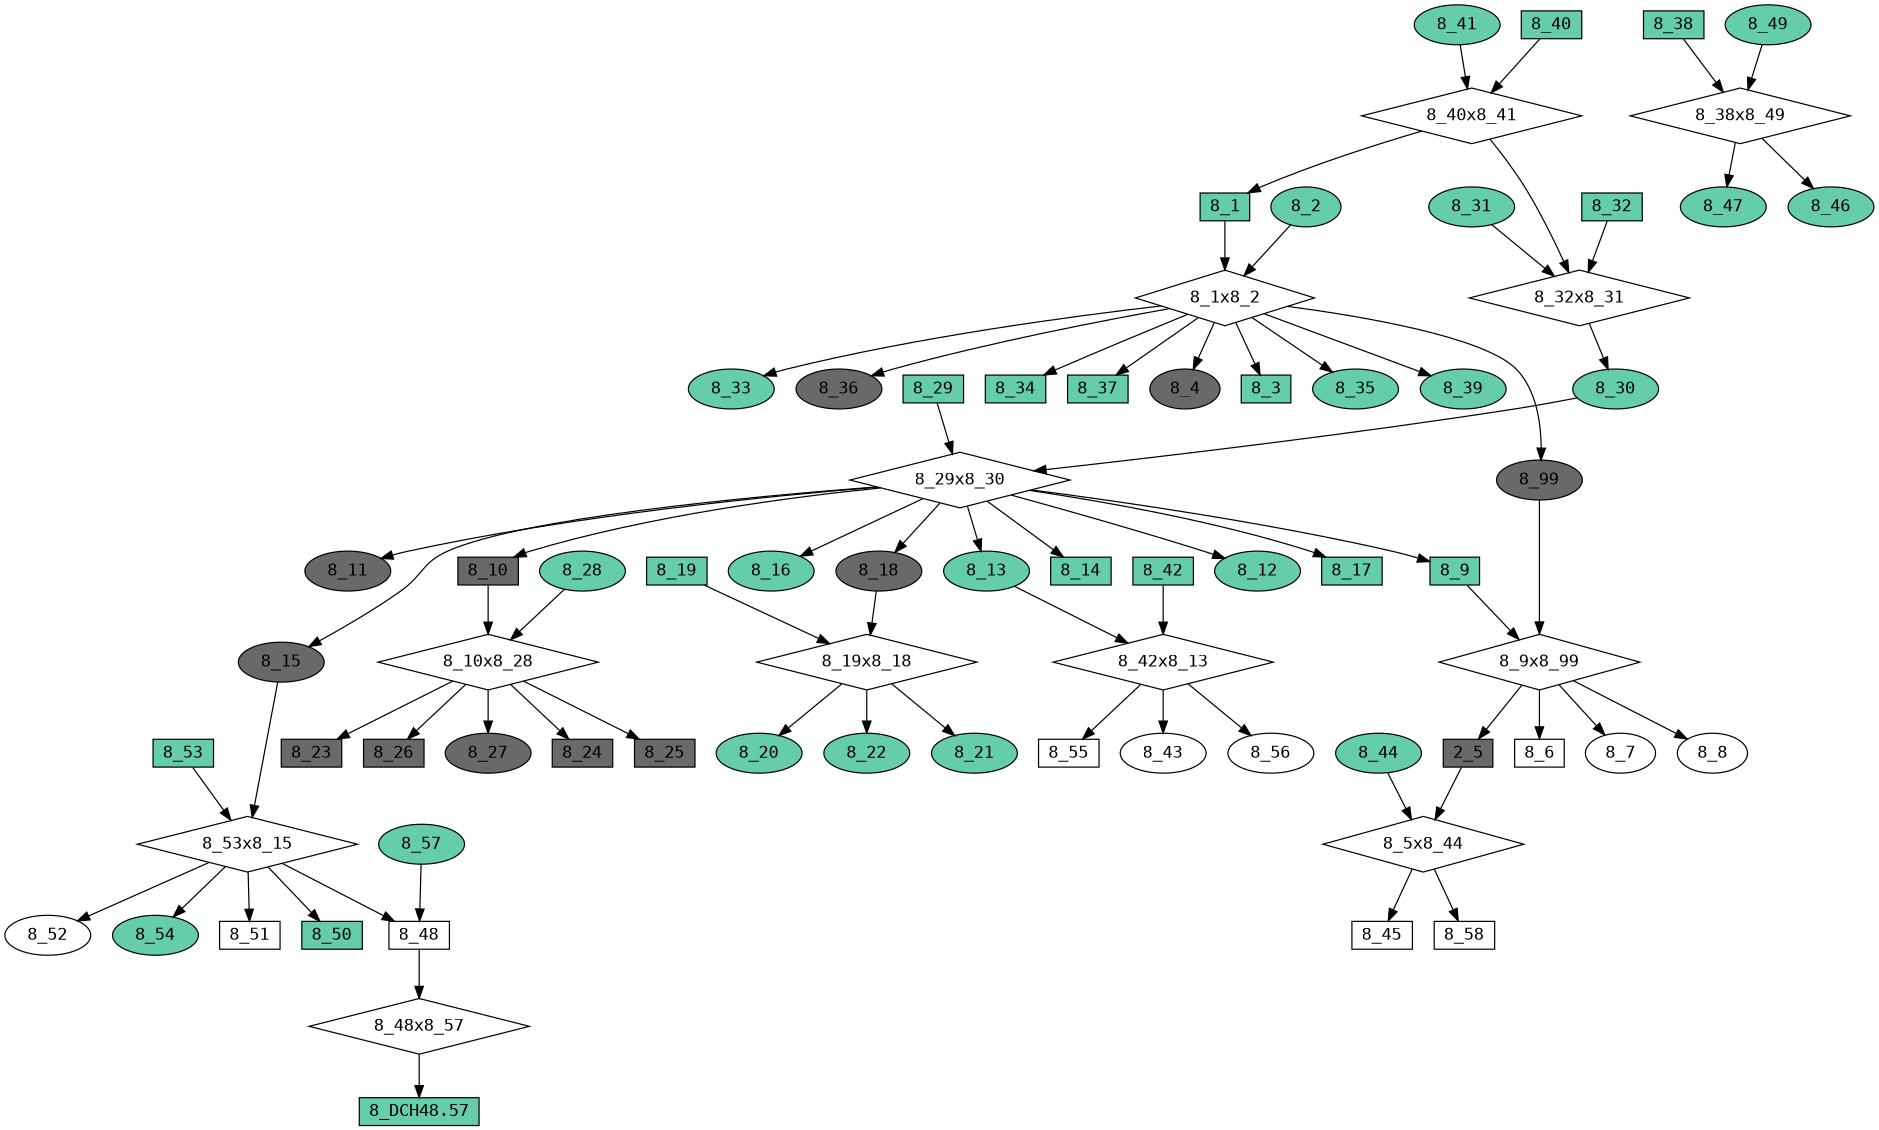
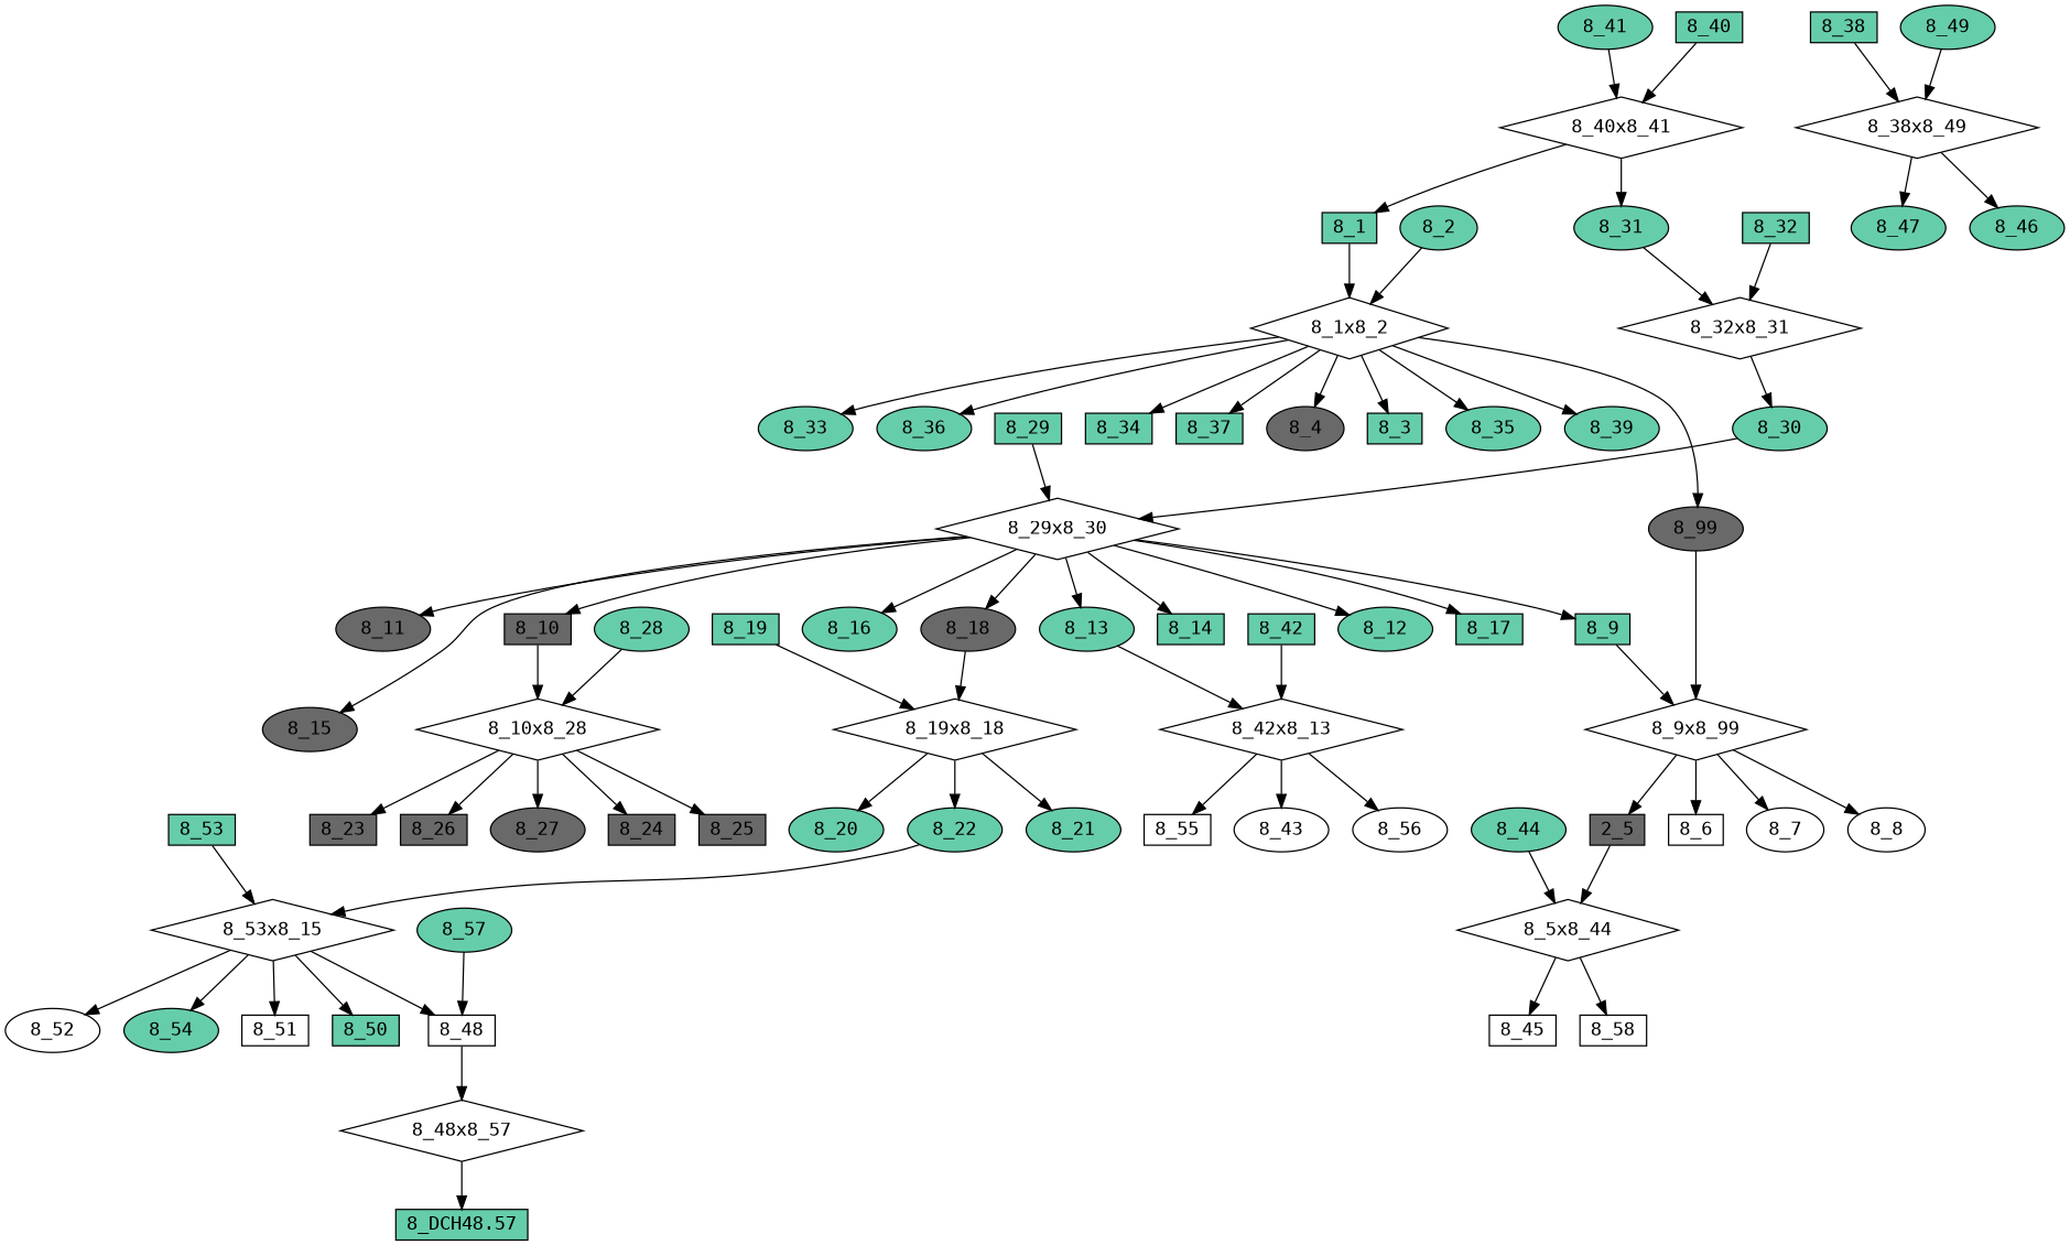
  digraph {
    fontname="DejaVu Sans Mono"
    node [fillcolor=aquamarine3 fontcolor=black fontname="DejaVu Sans Mono" regular=0 shape=ellipse style=filled]
    edge [fontname="DejaVu Sans Mono"]
    "8_7" [fillcolor=white height=0.3 width=0.5]
    "8_9x8_99" [height=.1 shape=diamond width=.1 fillcolor="" fontcolor="" regular="" style=""]
    "8_8" [fillcolor=white height=0.3 width=0.5]
    n4 [fillcolor=dimgrey height=0.3 label="2_5" shape=box width=0.5]
    "8_6" [fillcolor=white height=0.3 shape=box width=0.5]
    "8_5x8_44" [height=.1 shape=diamond width=.1 fillcolor="" fontcolor="" regular="" style=""]
    "8_17" [height=0.3 shape=box width=0.5]
    "8_29x8_30" [height=.1 shape=diamond width=.1 fillcolor="" fontcolor="" regular="" style=""]
    "8_11" [fillcolor=dimgrey height=0.3 width=0.5]
    "8_10" [fillcolor=dimgrey height=0.3 shape=box width=0.5]
    "8_9" [height=0.3 shape=box width=0.5]
    "8_16" [height=0.3 width=0.5]
    "8_15" [fillcolor=dimgrey height=0.3 width=0.5]
    "8_18" [fillcolor=dimgrey height=0.3 width=0.5]
    "8_14" [height=0.3 shape=box width=0.5]
    "8_13" [height=0.3 width=0.5]
    "8_12" [height=0.3 width=0.5]
    "8_10x8_28" [height=.1 shape=diamond width=.1 fillcolor="" fontcolor="" regular="" style=""]
    "8_53x8_15" [height=.1 shape=diamond width=.1 fillcolor="" fontcolor="" regular="" style=""]
    "8_19x8_18" [height=.1 shape=diamond width=.1 fillcolor="" fontcolor="" regular="" style=""]
    "8_42x8_13" [height=.1 shape=diamond width=.1 fillcolor="" fontcolor="" regular="" style=""]
    "8_30" [height=0.3 width=0.5]
    "8_32x8_31" [height=.1 shape=diamond width=.1 fillcolor="" fontcolor="" regular="" style=""]
    "8_29" [height=0.3 shape=box width=0.5]
    "8_27" [fillcolor=dimgrey height=0.3 width=0.5]
    "8_24" [fillcolor=dimgrey height=0.3 shape=box width=0.5]
    "8_25" [fillcolor=dimgrey height=0.3 shape=box width=0.5]
    "8_23" [fillcolor=dimgrey height=0.3 shape=box width=0.5]
    "8_26" [fillcolor=dimgrey height=0.3 shape=box width=0.5]
    "8_4" [fillcolor=dimgrey height=0.3 width=0.5]
    "8_1x8_2" [height=.1 shape=diamond width=.1 fillcolor="" fontcolor="" regular="" style=""]
    "8_3" [height=0.3 shape=box width=0.5]
    "8_99" [fillcolor=dimgrey height=0.3 width=0.5]
    "8_35" [height=0.3 width=0.5]
    "8_39" [height=0.3 width=0.5]
    "8_33" [height=0.3 width=0.5]
-   "8_36" [fillcolor=dimgrey height=0.3 width=0.5]
+   "8_36" [height=0.3 width=0.5]
    "8_34" [height=0.3 shape=box width=0.5]
    "8_37" [height=0.3 shape=box width=0.5]
    "8_38" [height=0.3 shape=box width=0.5]
    "8_38x8_49" [height=.1 shape=diamond width=.1 fillcolor="" fontcolor="" regular="" style=""]
    "8_2" [height=0.3 width=0.5]
    "8_31" [height=0.3 width=0.5]
    "8_40x8_41" [height=.1 shape=diamond width=.1 fillcolor="" fontcolor="" regular="" style=""]
    "8_1" [height=0.3 shape=box width=0.5]
    "8_32" [height=0.3 shape=box width=0.5]
    "8_41" [height=0.3 width=0.5]
    "8_40" [height=0.3 shape=box width=0.5]
    "8_47" [height=0.3 width=0.5]
    "8_46" [height=0.3 width=0.5]
    "8_19" [height=0.3 shape=box width=0.5]
    "8_21" [height=0.3 width=0.5]
    "8_22" [height=0.3 width=0.5]
    "8_20" [height=0.3 width=0.5]
    "8_28" [height=0.3 width=0.5]
    "8_42" [height=0.3 shape=box width=0.5]
    "8_43" [fillcolor=white height=0.3 width=0.5]
    "8_56" [fillcolor=white height=0.3 width=0.5]
    "8_55" [fillcolor=white height=0.3 shape=box width=0.5]
    "8_44" [height=0.3 width=0.5]
    "8_58" [fillcolor=white height=0.3 shape=box width=0.5]
    "8_45" [fillcolor=white height=0.3 shape=box width=0.5]
    "8_48" [fillcolor=white height=0.3 shape=box width=0.5]
    "8_48x8_57" [height=.1 shape=diamond width=.1 fillcolor="" fontcolor="" regular="" style=""]
    "8_DCH48.57" [height=0.3 shape=polygon width=0.5]
    "8_51" [fillcolor=white height=0.3 shape=box width=0.5]
    "8_50" [height=0.3 shape=box width=0.5]
    "8_52" [fillcolor=white height=0.3 width=0.5]
    "8_54" [height=0.3 width=0.5]
    "8_49" [height=0.3 width=0.5]
    "8_53" [height=0.3 shape=box width=0.5]
    "8_57" [height=0.3 width=0.5]
    "8_9x8_99" -> "8_7"
    "8_9x8_99" -> "8_8"
    "8_9x8_99" -> n4
    "8_9x8_99" -> "8_6"
    n4 -> "8_5x8_44"
    "8_5x8_44" -> "8_58"
    "8_5x8_44" -> "8_45"
    "8_29x8_30" -> "8_17"
    "8_29x8_30" -> "8_11"
    "8_29x8_30" -> "8_10"
    "8_29x8_30" -> "8_9"
    "8_29x8_30" -> "8_16"
    "8_29x8_30" -> "8_15"
    "8_29x8_30" -> "8_18"
    "8_29x8_30" -> "8_14"
    "8_29x8_30" -> "8_13"
    "8_29x8_30" -> "8_12"
    "8_10" -> "8_10x8_28"
    "8_9" -> "8_9x8_99"
-   "8_15" -> "8_53x8_15"
+   "8_22" -> "8_53x8_15"
    "8_18" -> "8_19x8_18"
    "8_13" -> "8_42x8_13"
    "8_10x8_28" -> "8_27"
    "8_10x8_28" -> "8_24"
    "8_10x8_28" -> "8_25"
    "8_10x8_28" -> "8_23"
    "8_10x8_28" -> "8_26"
    "8_53x8_15" -> "8_48"
    "8_53x8_15" -> "8_51"
    "8_53x8_15" -> "8_50"
    "8_53x8_15" -> "8_52"
    "8_53x8_15" -> "8_54"
    "8_19x8_18" -> "8_21"
    "8_19x8_18" -> "8_22"
    "8_19x8_18" -> "8_20"
    "8_42x8_13" -> "8_43"
    "8_42x8_13" -> "8_56"
    "8_42x8_13" -> "8_55"
    "8_30" -> "8_29x8_30"
    "8_32x8_31" -> "8_30"
    "8_29" -> "8_29x8_30"
    "8_1x8_2" -> "8_4"
    "8_1x8_2" -> "8_3"
    "8_1x8_2" -> "8_99"
    "8_1x8_2" -> "8_35"
    "8_1x8_2" -> "8_39"
    "8_1x8_2" -> "8_33"
    "8_1x8_2" -> "8_36"
    "8_1x8_2" -> "8_34"
    "8_1x8_2" -> "8_37"
    "8_99" -> "8_9x8_99"
    "8_38" -> "8_38x8_49"
    "8_38x8_49" -> "8_47"
    "8_38x8_49" -> "8_46"
    "8_2" -> "8_1x8_2"
    "8_31" -> "8_32x8_31"
-   "8_40x8_41" -> "8_32x8_31"
+   "8_40x8_41" -> "8_31"
    "8_40x8_41" -> "8_1"
    "8_1" -> "8_1x8_2"
    "8_32" -> "8_32x8_31"
    "8_41" -> "8_40x8_41"
    "8_40" -> "8_40x8_41"
    "8_19" -> "8_19x8_18"
    "8_28" -> "8_10x8_28"
    "8_42" -> "8_42x8_13"
    "8_44" -> "8_5x8_44"
    "8_48" -> "8_48x8_57"
    "8_48x8_57" -> "8_DCH48.57"
    "8_49" -> "8_38x8_49"
    "8_53" -> "8_53x8_15"
    "8_57" -> "8_48"
  }
